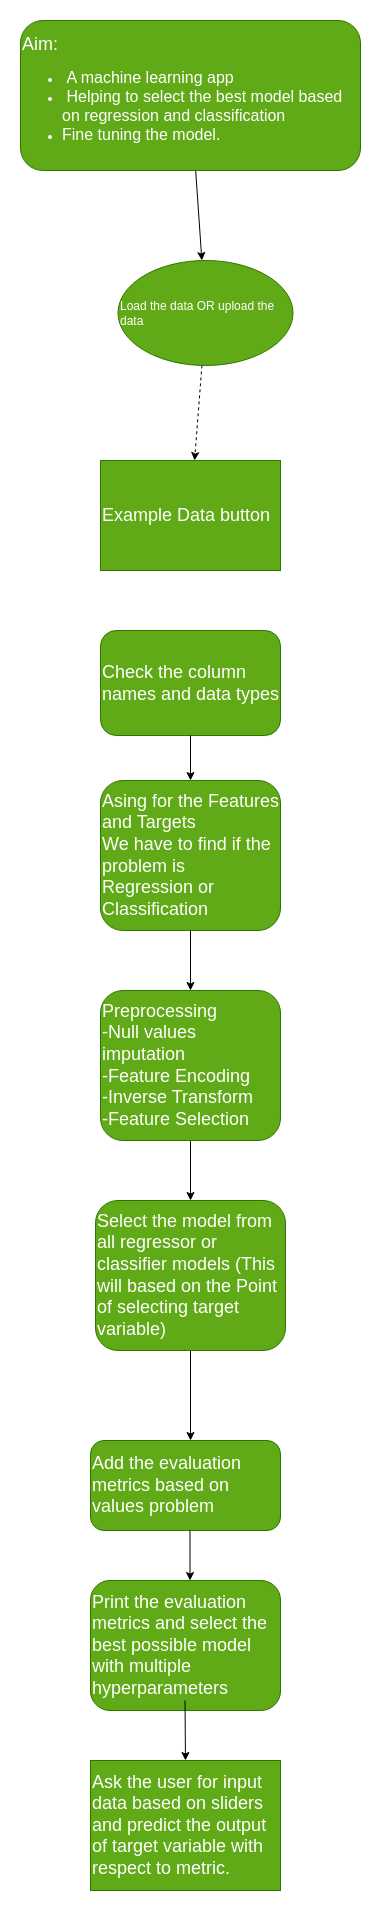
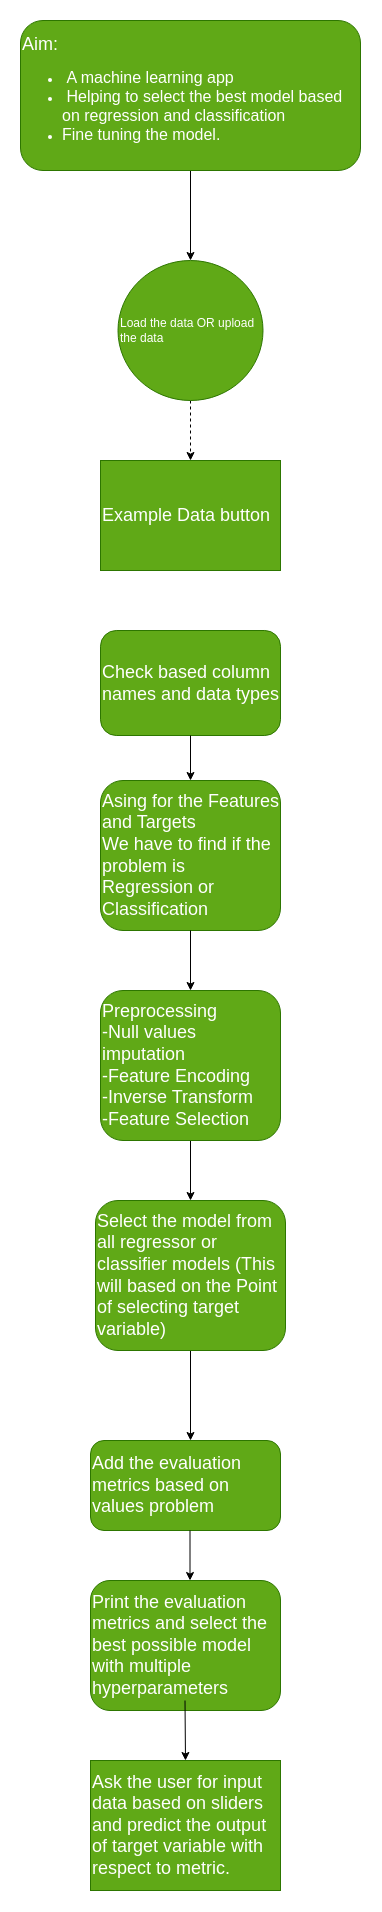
  <mxCell id="0" />
  <mxCell id="1" parent="0" />
  <mxCell id="2" value="" style="edgeStyle=none;html=1;" edge="1" parent="1" source="3" target="5"><mxGeometry relative="1" as="geometry" /></mxCell>
  <mxCell id="3" value="&lt;div style=&quot;&quot;&gt;&lt;span style=&quot;background-color: initial;&quot;&gt;&lt;font style=&quot;font-size: 18px;&quot;&gt;Aim:&lt;/font&gt;&lt;/span&gt;&lt;/div&gt;&lt;ul&gt;&lt;li&gt;&lt;font size=&quot;3&quot;&gt;&amp;nbsp;A machine learning app&lt;/font&gt;&lt;/li&gt;&lt;li&gt;&lt;font size=&quot;3&quot;&gt;&amp;nbsp;Helping to select the best model based on regression and classification&lt;/font&gt;&lt;/li&gt;&lt;li&gt;&lt;font size=&quot;3&quot;&gt;Fine tuning the model.&lt;/font&gt;&lt;/li&gt;&lt;/ul&gt;" style="rounded=1;whiteSpace=wrap;html=1;fillColor=#60a917;fontColor=#ffffff;strokeColor=#2D7600;align=left;" vertex="1" parent="1"><mxGeometry y="20" width="340" height="150" as="geometry" x="20" /></mxCell>
  <mxCell id="4" value="" style="edgeStyle=none;html=1;dashed=1;" edge="1" parent="1" source="5" target="6"><mxGeometry relative="1" as="geometry" /></mxCell>
- <mxCell id="5" value="Load the data OR upload the data" style="ellipse;whiteSpace=wrap;html=1;align=left;fillColor=#60a917;strokeColor=#2D7600;fontColor=#ffffff;rounded=1;" vertex="1" parent="1"><mxGeometry x="117.5" y="260" width="175" height="105" as="geometry" /></mxCell>
+ <mxCell id="5" value="Load the data OR upload the data" style="ellipse;whiteSpace=wrap;html=1;align=left;fillColor=#60a917;strokeColor=#2D7600;fontColor=#ffffff;rounded=1;" vertex="1" parent="1"><mxGeometry x="117.5" y="260" width="145" height="140" as="geometry" /></mxCell>
  <mxCell id="6" value="&lt;font style=&quot;font-size: 18px;&quot;&gt;Example Data button&lt;/font&gt;" style="whiteSpace=wrap;html=1;align=left;fillColor=#60a917;strokeColor=#2D7600;fontColor=#ffffff;rounded=0;" vertex="1" parent="1"><mxGeometry x="100" y="460" width="180" height="110" as="geometry" /></mxCell>
- <mxCell id="7" value="&lt;span style=&quot;font-size: 18px;&quot;&gt;Check the column names and data types&lt;/span&gt;" style="whiteSpace=wrap;html=1;align=left;fillColor=#60a917;strokeColor=#2D7600;fontColor=#ffffff;rounded=1;" vertex="1" parent="1"><mxGeometry x="100" y="630" width="180" height="105" as="geometry" /></mxCell>
+ <mxCell id="7" value="&lt;span style=&quot;font-size: 18px;&quot;&gt;Check based column names and data types&lt;/span&gt;" style="whiteSpace=wrap;html=1;align=left;fillColor=#60a917;strokeColor=#2D7600;fontColor=#ffffff;rounded=1;" vertex="1" parent="1"><mxGeometry x="100" y="630" width="180" height="105" as="geometry" /></mxCell>
  <mxCell id="8" value="&lt;font style=&quot;font-size: 18px;&quot;&gt;&lt;font style=&quot;&quot;&gt;Asing for the Features and Target&lt;/font&gt;s&amp;nbsp;&lt;br&gt;We have to find if the problem is Regression or Classification&lt;br&gt;&lt;/font&gt;" style="whiteSpace=wrap;html=1;align=left;fillColor=#60a917;strokeColor=#2D7600;fontColor=#ffffff;rounded=1;" vertex="1" parent="1"><mxGeometry x="100" y="780" width="180" height="150" as="geometry" /></mxCell>
  <mxCell id="9" value="" style="endArrow=classic;html=1;fontSize=18;" edge="1" parent="1" target="8"><mxGeometry width="50" height="50" relative="1" as="geometry"><mxPoint x="190" y="735" as="sourcePoint" /><mxPoint x="240" y="685" as="targetPoint" /></mxGeometry></mxCell>
  <mxCell id="10" value="" style="edgeStyle=none;html=1;fontSize=18;exitX=0.5;exitY=1;exitDx=0;exitDy=0;entryX=0.5;entryY=0;entryDx=0;entryDy=0;" edge="1" parent="1" source="8" target="12"><mxGeometry relative="1" as="geometry"><mxPoint x="420" y="1020" as="targetPoint" /></mxGeometry></mxCell>
  <mxCell id="11" value="" style="edgeStyle=none;html=1;fontSize=18;" edge="1" parent="1" source="12" target="14"><mxGeometry relative="1" as="geometry" /></mxCell>
  <mxCell id="12" value="&lt;span style=&quot;font-size: 18px;&quot;&gt;Preprocessing&amp;nbsp;&lt;br&gt;-Null values&lt;br&gt;imputation&lt;br&gt;-Feature Encoding&lt;br&gt;-Inverse Transform&lt;br&gt;-Feature Selection&lt;br&gt;&lt;/span&gt;" style="whiteSpace=wrap;html=1;align=left;fillColor=#60a917;strokeColor=#2D7600;fontColor=#ffffff;rounded=1;" vertex="1" parent="1"><mxGeometry x="100" y="990" width="180" height="150" as="geometry" /></mxCell>
  <mxCell id="13" value="" style="edgeStyle=none;html=1;fontSize=18;" edge="1" parent="1" source="14"><mxGeometry relative="1" as="geometry"><mxPoint x="190" y="1440" as="targetPoint" /></mxGeometry></mxCell>
  <mxCell id="14" value="&lt;font style=&quot;font-size: 18px;&quot;&gt;Select the model from all regressor or classifier models (This will based on the Point of selecting target variable)&lt;/font&gt;" style="whiteSpace=wrap;html=1;align=left;fillColor=#60a917;strokeColor=#2D7600;fontColor=#ffffff;rounded=1;" vertex="1" parent="1"><mxGeometry x="95" y="1200" width="190" height="150" as="geometry" /></mxCell>
  <mxCell id="15" value="&lt;font style=&quot;font-size: 18px;&quot;&gt;Add the evaluation metrics based on values problem&lt;/font&gt;" style="whiteSpace=wrap;html=1;align=left;fillColor=#60a917;strokeColor=#2D7600;fontColor=#ffffff;rounded=1;" vertex="1" parent="1"><mxGeometry x="90" y="1440" width="190" height="90" as="geometry" /></mxCell>
  <mxCell id="16" value="&lt;font style=&quot;font-size: 18px;&quot;&gt;Print the evaluation metrics and select the best possible model with multiple hyperparameters&lt;/font&gt;" style="whiteSpace=wrap;html=1;align=left;fillColor=#60a917;strokeColor=#2D7600;fontColor=#ffffff;rounded=1;" vertex="1" parent="1"><mxGeometry x="90" y="1580" width="190" height="130" as="geometry" /></mxCell>
  <mxCell id="17" value="" style="endArrow=classic;html=1;fontSize=18;" edge="1" parent="1"><mxGeometry width="50" height="50" relative="1" as="geometry"><mxPoint x="189.5" y="1530" as="sourcePoint" /><mxPoint x="189.5" y="1580" as="targetPoint" /></mxGeometry></mxCell>
  <mxCell id="18" value="&lt;span style=&quot;font-size: 18px;&quot;&gt;Ask the user for input data based on sliders and predict the output of target variable with respect to metric.&lt;/span&gt;" style="whiteSpace=wrap;html=1;align=left;fillColor=#60a917;strokeColor=#2D7600;fontColor=#ffffff;rounded=0;" vertex="1" parent="1"><mxGeometry x="90" y="1760" width="190" height="130" as="geometry" /></mxCell>
  <mxCell id="19" value="" style="endArrow=classic;html=1;fontSize=18;entryX=0.5;entryY=0;entryDx=0;entryDy=0;" edge="1" parent="1" target="18"><mxGeometry width="50" height="50" relative="1" as="geometry"><mxPoint x="184.5" y="1700" as="sourcePoint" /><mxPoint x="185" y="1750" as="targetPoint" /></mxGeometry></mxCell>
